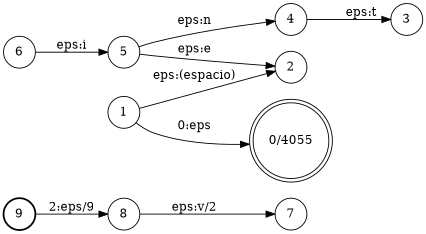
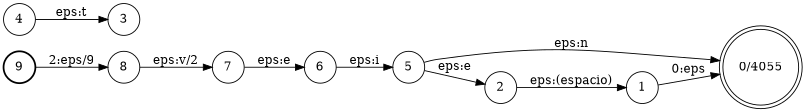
  digraph {
    nodesep=0.25
    rankdir=LR
    ranksep=0.4
    node [fontsize=14 shape=circle style=solid]
    edge [fontsize=14]
    n1 [label=9 style=bold]
    n2 [label=8]
    n3 [label=7]
    n4 [label=6]
    n5 [label="0/4055" shape=doublecircle]
    n6 [label=1]
    n7 [label=2]
    n8 [label=3]
    n9 [label=4]
    n10 [label=5]
    n1 -> n2 [label="2:eps/9"]
    n2 -> n3 [label="eps:v/2"]
+   n3 -> n4 [label="eps:e"]
    n4 -> n10 [label="eps:i"]
    n6 -> n5 [label="0:eps"]
-   n6 -> n7 [label="eps:(espacio)"]
+   n7 -> n6 [label="eps:(espacio)"]
    n9 -> n8 [label="eps:t"]
    n10 -> n7 [label="eps:e"]
-   n10 -> n9 [label="eps:n"]
+   n10 -> n5 [label="eps:n"]
  }
